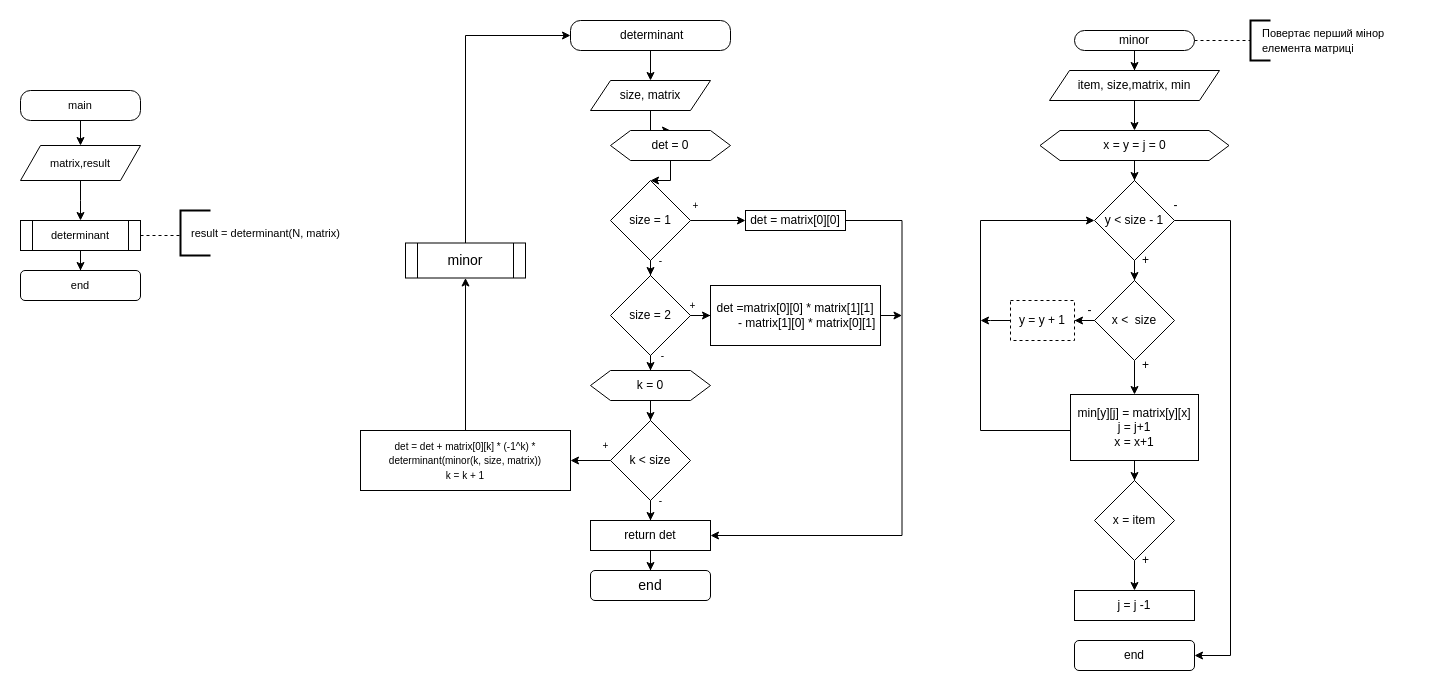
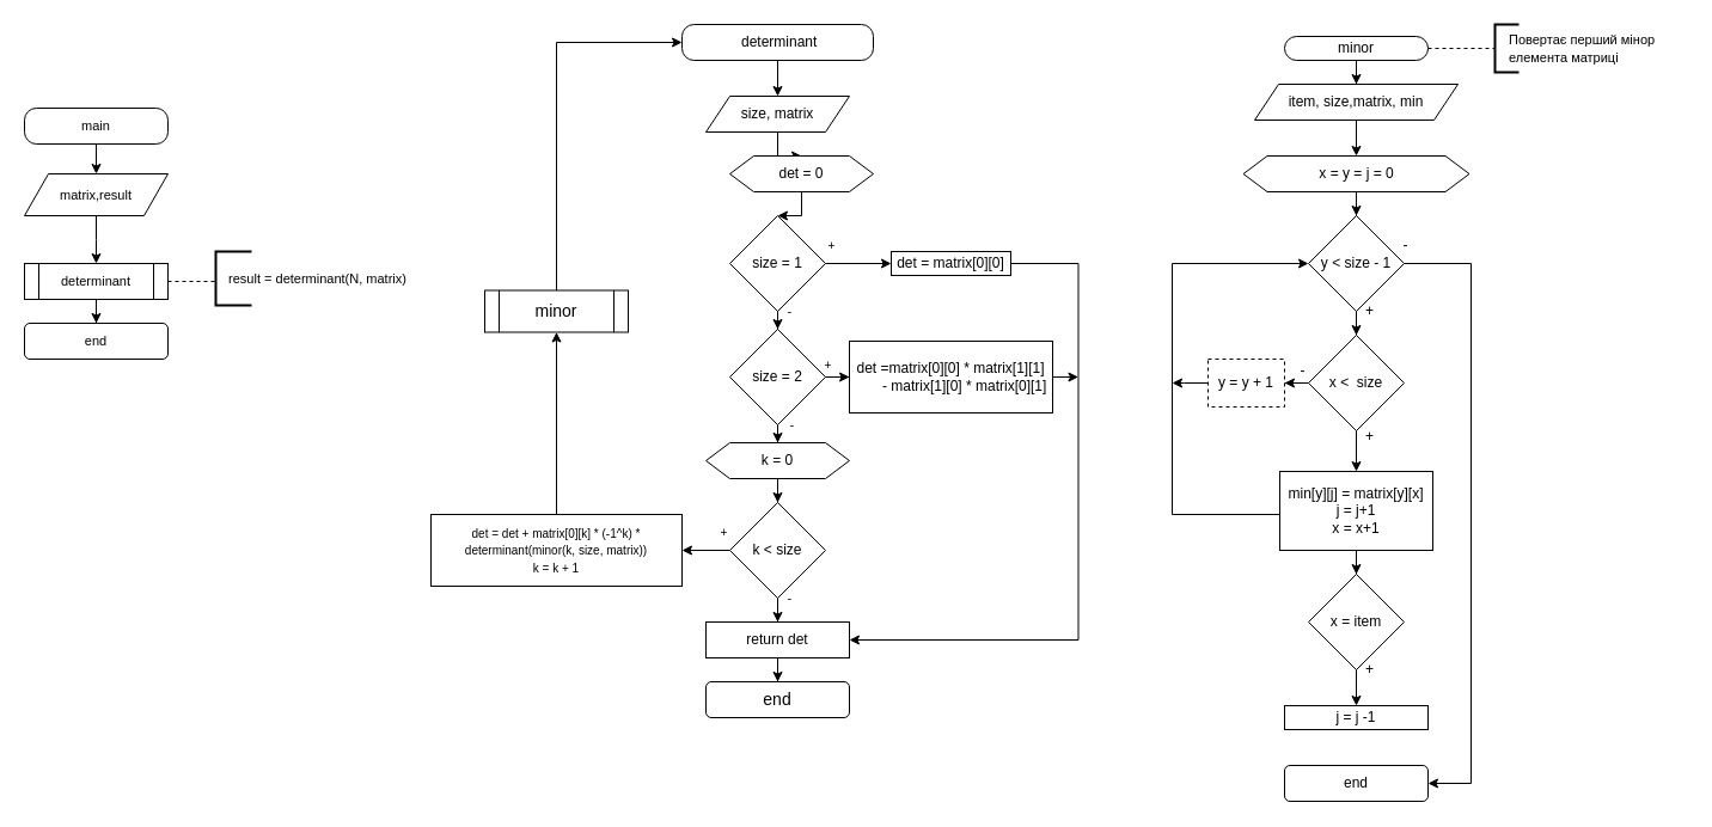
  <mxCell id="0" />
  <mxCell id="1" parent="0" />
  <mxCell id="2" value="" style="edgeStyle=orthogonalEdgeStyle;rounded=0;orthogonalLoop=1;jettySize=auto;html=1;fontFamily=Helvetica;fontSize=12;fontColor=default;" parent="1" source="3" target="13" edge="1"><mxGeometry relative="1" as="geometry" /></mxCell>
  <mxCell id="3" value="minor" style="rounded=1;whiteSpace=wrap;html=1;absoluteArcSize=1;" parent="1" vertex="1"><mxGeometry x="1074" y="30" width="120" height="20" as="geometry" /></mxCell>
  <mxCell id="4" value="" style="edgeStyle=orthogonalEdgeStyle;rounded=0;orthogonalLoop=1;jettySize=auto;html=1;fontFamily=Helvetica;fontSize=12;fontColor=default;" parent="1" source="6" target="9" edge="1"><mxGeometry relative="1" as="geometry" /></mxCell>
  <mxCell id="5" style="edgeStyle=orthogonalEdgeStyle;rounded=0;orthogonalLoop=1;jettySize=auto;html=1;entryX=1;entryY=0.5;entryDx=0;entryDy=0;fontFamily=Helvetica;fontSize=12;fontColor=default;" parent="1" source="6" target="20" edge="1"><mxGeometry relative="1" as="geometry"><Array as="points"><mxPoint x="1230" y="220" /><mxPoint x="1230" y="655" /></Array></mxGeometry></mxCell>
  <mxCell id="6" value="y &amp;lt; size - 1" style="rhombus;whiteSpace=wrap;html=1;rounded=0;allowArrows=1;double=0;noLabel=0;" parent="1" vertex="1"><mxGeometry x="1094" y="180" width="80" height="80" as="geometry" /></mxCell>
  <mxCell id="7" value="" style="edgeStyle=orthogonalEdgeStyle;rounded=0;orthogonalLoop=1;jettySize=auto;html=1;fontFamily=Helvetica;fontSize=12;fontColor=default;" parent="1" source="9" target="27" edge="1"><mxGeometry relative="1" as="geometry" /></mxCell>
  <mxCell id="8" value="" style="edgeStyle=orthogonalEdgeStyle;rounded=0;orthogonalLoop=1;jettySize=auto;html=1;fontFamily=Helvetica;fontSize=12;fontColor=default;" parent="1" source="9" target="16" edge="1"><mxGeometry relative="1" as="geometry" /></mxCell>
  <mxCell id="9" value="x &amp;lt;&amp;nbsp; size" style="rhombus;whiteSpace=wrap;html=1;rounded=0;allowArrows=1;double=0;noLabel=0;" parent="1" vertex="1"><mxGeometry x="1094" y="280" width="80" height="80" as="geometry" /></mxCell>
  <mxCell id="10" value="" style="edgeStyle=orthogonalEdgeStyle;rounded=0;orthogonalLoop=1;jettySize=auto;html=1;" parent="1" source="11" target="6" edge="1"><mxGeometry relative="1" as="geometry" /></mxCell>
  <mxCell id="11" value="&lt;div&gt;x = y = j = 0&lt;br&gt;&lt;/div&gt;" style="shape=hexagon;perimeter=hexagonPerimeter2;whiteSpace=wrap;html=1;fixedSize=1;rounded=0;" parent="1" vertex="1"><mxGeometry x="1039.5" y="130" width="189" height="30" as="geometry" /></mxCell>
  <mxCell id="12" value="" style="edgeStyle=orthogonalEdgeStyle;rounded=0;orthogonalLoop=1;jettySize=auto;html=1;fontFamily=Helvetica;fontSize=12;fontColor=default;" parent="1" source="13" target="11" edge="1"><mxGeometry relative="1" as="geometry" /></mxCell>
  <mxCell id="13" value="item, size,matrix, min" style="shape=parallelogram;perimeter=parallelogramPerimeter;whiteSpace=wrap;html=1;fixedSize=1;rounded=0;strokeColor=default;fontFamily=Helvetica;fontSize=12;fontColor=default;fillColor=default;" parent="1" vertex="1"><mxGeometry x="1049" y="70" width="170" height="30" as="geometry" /></mxCell>
  <mxCell id="14" style="edgeStyle=orthogonalEdgeStyle;rounded=0;orthogonalLoop=1;jettySize=auto;html=1;entryX=0;entryY=0.5;entryDx=0;entryDy=0;fontFamily=Helvetica;fontSize=12;fontColor=default;" parent="1" source="16" target="6" edge="1"><mxGeometry relative="1" as="geometry"><Array as="points"><mxPoint x="980" y="430" /><mxPoint x="980" y="220" /></Array></mxGeometry></mxCell>
  <mxCell id="15" value="" style="edgeStyle=orthogonalEdgeStyle;rounded=0;orthogonalLoop=1;jettySize=auto;html=1;fontFamily=Helvetica;fontSize=12;fontColor=default;entryX=0.5;entryY=0;entryDx=0;entryDy=0;" parent="1" source="16" target="18" edge="1"><mxGeometry relative="1" as="geometry" /></mxCell>
  <mxCell id="16" value="&lt;div&gt;min[y][j] = matrix[y][x]&lt;/div&gt;&lt;div&gt;j = j+1&lt;br&gt;&lt;/div&gt;&lt;div&gt;x = x+1&lt;br&gt;&lt;/div&gt;" style="rounded=0;whiteSpace=wrap;html=1;strokeColor=default;fontFamily=Helvetica;fontSize=12;fontColor=default;fillColor=default;" parent="1" vertex="1"><mxGeometry x="1070" y="394" width="128" height="66" as="geometry" /></mxCell>
  <mxCell id="17" value="" style="edgeStyle=orthogonalEdgeStyle;rounded=0;orthogonalLoop=1;jettySize=auto;html=1;fontFamily=Helvetica;fontSize=12;fontColor=default;" parent="1" source="18" target="19" edge="1"><mxGeometry relative="1" as="geometry" /></mxCell>
  <mxCell id="18" value="x = item" style="rhombus;whiteSpace=wrap;html=1;rounded=0;strokeColor=default;fontFamily=Helvetica;fontSize=12;fontColor=default;fillColor=default;" parent="1" vertex="1"><mxGeometry x="1094" y="480" width="80" height="80" as="geometry" /></mxCell>
- <mxCell id="19" value="j = j -1" style="whiteSpace=wrap;html=1;rounded=0;" parent="1" vertex="1"><mxGeometry x="1074" y="590" width="120" height="30" as="geometry" /></mxCell>
+ <mxCell id="19" value="j = j -1" style="whiteSpace=wrap;html=1;rounded=0;" parent="1" vertex="1"><mxGeometry x="1074" y="590" width="120" height="20" as="geometry" /></mxCell>
  <mxCell id="20" value="end" style="rounded=1;whiteSpace=wrap;html=1;strokeColor=default;fontFamily=Helvetica;fontSize=12;fontColor=default;fillColor=default;" parent="1" vertex="1"><mxGeometry x="1074" y="640" width="120" height="30" as="geometry" /></mxCell>
  <mxCell id="21" value="-" style="text;html=1;align=center;verticalAlign=middle;resizable=0;points=[];autosize=1;strokeColor=none;fillColor=none;fontSize=12;fontFamily=Helvetica;fontColor=default;rounded=0;" parent="1" vertex="1"><mxGeometry x="1074" y="295" width="30" height="30" as="geometry" /></mxCell>
  <mxCell id="22" value="+" style="text;html=1;align=center;verticalAlign=middle;resizable=0;points=[];autosize=1;strokeColor=none;fillColor=none;fontSize=12;fontFamily=Helvetica;fontColor=default;" parent="1" vertex="1"><mxGeometry x="1130" y="350" width="30" height="30" as="geometry" /></mxCell>
  <mxCell id="23" value="+" style="text;html=1;align=center;verticalAlign=middle;resizable=0;points=[];autosize=1;strokeColor=none;fillColor=none;fontSize=12;fontFamily=Helvetica;fontColor=default;rounded=0;" parent="1" vertex="1"><mxGeometry x="1130" y="245" width="30" height="30" as="geometry" /></mxCell>
  <mxCell id="24" value="-" style="text;html=1;align=center;verticalAlign=middle;resizable=0;points=[];autosize=1;strokeColor=none;fillColor=none;fontSize=12;fontFamily=Helvetica;fontColor=default;" parent="1" vertex="1"><mxGeometry x="1160" y="190" width="30" height="30" as="geometry" /></mxCell>
  <mxCell id="25" value="+" style="text;html=1;align=center;verticalAlign=middle;resizable=0;points=[];autosize=1;strokeColor=none;fillColor=none;fontSize=12;fontFamily=Helvetica;fontColor=default;" parent="1" vertex="1"><mxGeometry x="1130" y="545" width="30" height="30" as="geometry" /></mxCell>
  <mxCell id="26" style="edgeStyle=orthogonalEdgeStyle;rounded=0;orthogonalLoop=1;jettySize=auto;html=1;fontFamily=Helvetica;fontSize=12;fontColor=default;" parent="1" source="27" edge="1"><mxGeometry relative="1" as="geometry"><mxPoint x="980" y="320" as="targetPoint" /></mxGeometry></mxCell>
  <mxCell id="27" value="y = y + 1" style="rounded=0;whiteSpace=wrap;html=1;strokeColor=default;fontFamily=Helvetica;fontSize=12;fontColor=default;fillColor=default;dashed=1;" parent="1" vertex="1"><mxGeometry x="1010" y="300" width="64" height="40" as="geometry" /></mxCell>
  <mxCell id="28" value="" style="endArrow=none;dashed=1;html=1;rounded=0;fontFamily=Helvetica;fontSize=12;fontColor=default;" parent="1" edge="1"><mxGeometry width="50" height="50" relative="1" as="geometry"><mxPoint x="1194" y="40" as="sourcePoint" /><mxPoint x="1250" y="40" as="targetPoint" /></mxGeometry></mxCell>
  <mxCell id="29" value="" style="strokeWidth=2;html=1;shape=mxgraph.flowchart.annotation_1;align=left;pointerEvents=1;rounded=0;strokeColor=default;fontFamily=Helvetica;fontSize=12;fontColor=default;fillColor=default;" parent="1" vertex="1"><mxGeometry x="1250" y="20" width="20" height="40" as="geometry" /></mxCell>
  <mxCell id="30" value="&lt;div align=&quot;left&quot;&gt;&lt;font style=&quot;font-size: 11px;&quot;&gt;Повертає перший мінор &lt;br&gt;&lt;/font&gt;&lt;/div&gt;&lt;div align=&quot;left&quot;&gt;&lt;font style=&quot;font-size: 11px;&quot;&gt;елемента матриці&lt;/font&gt;&lt;/div&gt;" style="text;html=1;align=left;verticalAlign=middle;resizable=0;points=[];autosize=1;strokeColor=none;fillColor=none;fontSize=12;fontFamily=Helvetica;fontColor=default;" parent="1" vertex="1"><mxGeometry x="1260" y="20" width="150" height="40" as="geometry" /></mxCell>
  <mxCell id="31" value="" style="edgeStyle=orthogonalEdgeStyle;rounded=0;orthogonalLoop=1;jettySize=auto;html=1;" edge="1" parent="1" source="32" target="34"><mxGeometry relative="1" as="geometry" /></mxCell>
  <mxCell id="32" value="&amp;nbsp;determinant" style="rounded=1;whiteSpace=wrap;html=1;absoluteArcSize=1;" vertex="1" parent="1"><mxGeometry x="570" y="20" width="160" height="30" as="geometry" /></mxCell>
  <mxCell id="33" value="" style="edgeStyle=orthogonalEdgeStyle;rounded=0;orthogonalLoop=1;jettySize=auto;html=1;" edge="1" parent="1" source="34" target="36"><mxGeometry relative="1" as="geometry" /></mxCell>
  <mxCell id="34" value="size, matrix" style="shape=parallelogram;perimeter=parallelogramPerimeter;whiteSpace=wrap;html=1;fixedSize=1;rounded=0;" vertex="1" parent="1"><mxGeometry x="590" y="80" width="120" height="30" as="geometry" /></mxCell>
  <mxCell id="35" value="" style="edgeStyle=orthogonalEdgeStyle;rounded=0;orthogonalLoop=1;jettySize=auto;html=1;" edge="1" parent="1" source="36" target="39"><mxGeometry relative="1" as="geometry" /></mxCell>
  <mxCell id="36" value="det = 0" style="shape=hexagon;perimeter=hexagonPerimeter2;whiteSpace=wrap;html=1;fixedSize=1;rounded=0;" vertex="1" parent="1"><mxGeometry x="610" y="130" width="120" height="30" as="geometry" /></mxCell>
  <mxCell id="37" value="" style="edgeStyle=orthogonalEdgeStyle;rounded=0;orthogonalLoop=1;jettySize=auto;html=1;" edge="1" parent="1" source="39" target="41"><mxGeometry relative="1" as="geometry" /></mxCell>
  <mxCell id="38" value="" style="edgeStyle=orthogonalEdgeStyle;rounded=0;orthogonalLoop=1;jettySize=auto;html=1;" edge="1" parent="1" source="39" target="44"><mxGeometry relative="1" as="geometry" /></mxCell>
  <mxCell id="39" value="size = 1" style="rhombus;whiteSpace=wrap;html=1;rounded=0;" vertex="1" parent="1"><mxGeometry x="610" y="180" width="80" height="80" as="geometry" /></mxCell>
  <mxCell id="40" style="edgeStyle=orthogonalEdgeStyle;rounded=0;orthogonalLoop=1;jettySize=auto;html=1;entryX=1;entryY=0.5;entryDx=0;entryDy=0;fontSize=10;" edge="1" parent="1" source="41" target="55"><mxGeometry relative="1" as="geometry"><Array as="points"><mxPoint x="901.5" y="220" /><mxPoint x="901.5" y="535" /></Array></mxGeometry></mxCell>
  <mxCell id="41" value="det = matrix[0][0]" style="rounded=0;whiteSpace=wrap;html=1;" vertex="1" parent="1"><mxGeometry x="745" y="210" width="100" height="20" as="geometry" /></mxCell>
  <mxCell id="42" value="" style="edgeStyle=orthogonalEdgeStyle;rounded=0;orthogonalLoop=1;jettySize=auto;html=1;" edge="1" parent="1" source="44" target="46"><mxGeometry relative="1" as="geometry" /></mxCell>
  <mxCell id="43" value="" style="edgeStyle=orthogonalEdgeStyle;rounded=0;orthogonalLoop=1;jettySize=auto;html=1;" edge="1" parent="1" source="44" target="48"><mxGeometry relative="1" as="geometry" /></mxCell>
  <mxCell id="44" value="size = 2" style="rhombus;whiteSpace=wrap;html=1;rounded=0;" vertex="1" parent="1"><mxGeometry x="610" y="275" width="80" height="80" as="geometry" /></mxCell>
  <mxCell id="45" style="edgeStyle=orthogonalEdgeStyle;rounded=0;orthogonalLoop=1;jettySize=auto;html=1;fontSize=10;" edge="1" parent="1" source="46"><mxGeometry relative="1" as="geometry"><mxPoint x="901.5" y="315" as="targetPoint" /></mxGeometry></mxCell>
  <mxCell id="46" value="&lt;div&gt;det =matrix[0][0] * matrix[1][1]&lt;/div&gt;&lt;div&gt;&amp;nbsp;&amp;nbsp;&amp;nbsp;&amp;nbsp;&amp;nbsp;&amp;nbsp; - matrix[1][0] * matrix[0][1]&lt;br&gt;&lt;/div&gt;" style="rounded=0;whiteSpace=wrap;html=1;" vertex="1" parent="1"><mxGeometry x="710" y="285" width="170" height="60" as="geometry" /></mxCell>
  <mxCell id="47" value="" style="edgeStyle=orthogonalEdgeStyle;rounded=0;orthogonalLoop=1;jettySize=auto;html=1;" edge="1" parent="1" source="48" target="51"><mxGeometry relative="1" as="geometry" /></mxCell>
  <mxCell id="48" value="k = 0" style="shape=hexagon;perimeter=hexagonPerimeter2;whiteSpace=wrap;html=1;fixedSize=1;rounded=0;" vertex="1" parent="1"><mxGeometry x="590" y="370" width="120" height="30" as="geometry" /></mxCell>
  <mxCell id="49" value="" style="edgeStyle=orthogonalEdgeStyle;rounded=0;orthogonalLoop=1;jettySize=auto;html=1;" edge="1" parent="1" source="51" target="53"><mxGeometry relative="1" as="geometry" /></mxCell>
  <mxCell id="50" value="" style="edgeStyle=orthogonalEdgeStyle;rounded=0;orthogonalLoop=1;jettySize=auto;html=1;" edge="1" parent="1" source="51" target="55"><mxGeometry relative="1" as="geometry" /></mxCell>
  <mxCell id="51" value="k &amp;lt; size" style="rhombus;whiteSpace=wrap;html=1;rounded=0;" vertex="1" parent="1"><mxGeometry x="610" y="420" width="80" height="80" as="geometry" /></mxCell>
  <mxCell id="52" value="" style="edgeStyle=orthogonalEdgeStyle;rounded=0;orthogonalLoop=1;jettySize=auto;html=1;fontSize=14;" edge="1" parent="1" source="53" target="64"><mxGeometry relative="1" as="geometry" /></mxCell>
  <mxCell id="53" value="&lt;div&gt;&lt;font style=&quot;font-size: 10px;&quot;&gt;det = det + matrix[0][k] * (-1^k) * determinant(minor(k, size, matrix))&lt;br&gt;&lt;/font&gt;&lt;/div&gt;&lt;div&gt;&lt;font style=&quot;font-size: 10px;&quot;&gt;k = k + 1&lt;br&gt;&lt;/font&gt;&lt;/div&gt;" style="rounded=0;whiteSpace=wrap;html=1;" vertex="1" parent="1"><mxGeometry x="360" y="430" width="210" height="60" as="geometry" /></mxCell>
  <mxCell id="54" value="" style="edgeStyle=orthogonalEdgeStyle;rounded=0;orthogonalLoop=1;jettySize=auto;html=1;fontSize=10;" edge="1" parent="1" source="55" target="62"><mxGeometry relative="1" as="geometry" /></mxCell>
  <mxCell id="55" value="&lt;div&gt;return det&lt;/div&gt;" style="whiteSpace=wrap;html=1;rounded=0;" vertex="1" parent="1"><mxGeometry x="590" y="520" width="120" height="30" as="geometry" /></mxCell>
  <mxCell id="56" value="+" style="text;html=1;align=center;verticalAlign=middle;resizable=0;points=[];autosize=1;strokeColor=none;fillColor=none;fontSize=10;" vertex="1" parent="1"><mxGeometry x="680" y="190" width="30" height="30" as="geometry" /></mxCell>
  <mxCell id="57" value="+" style="text;html=1;align=center;verticalAlign=middle;resizable=0;points=[];autosize=1;strokeColor=none;fillColor=none;fontSize=10;" vertex="1" parent="1"><mxGeometry x="677" y="290" width="30" height="30" as="geometry" /></mxCell>
  <mxCell id="58" value="-" style="text;html=1;align=center;verticalAlign=middle;resizable=0;points=[];autosize=1;strokeColor=none;fillColor=none;fontSize=10;" vertex="1" parent="1"><mxGeometry x="647" y="340" width="30" height="30" as="geometry" /></mxCell>
  <mxCell id="59" value="-" style="text;html=1;align=center;verticalAlign=middle;resizable=0;points=[];autosize=1;strokeColor=none;fillColor=none;fontSize=10;" vertex="1" parent="1"><mxGeometry x="645" y="245" width="30" height="30" as="geometry" /></mxCell>
  <mxCell id="60" value="-" style="text;html=1;align=center;verticalAlign=middle;resizable=0;points=[];autosize=1;strokeColor=none;fillColor=none;fontSize=10;" vertex="1" parent="1"><mxGeometry x="645" y="485" width="30" height="30" as="geometry" /></mxCell>
  <mxCell id="61" value="+" style="text;html=1;align=center;verticalAlign=middle;resizable=0;points=[];autosize=1;strokeColor=none;fillColor=none;fontSize=10;" vertex="1" parent="1"><mxGeometry x="590" y="430" width="30" height="30" as="geometry" /></mxCell>
  <mxCell id="62" value="&lt;font style=&quot;font-size: 14px;&quot;&gt;end&lt;/font&gt;" style="rounded=1;whiteSpace=wrap;html=1;fontSize=10;" vertex="1" parent="1"><mxGeometry x="590" y="570" width="120" height="30" as="geometry" /></mxCell>
  <mxCell id="63" style="edgeStyle=orthogonalEdgeStyle;rounded=0;orthogonalLoop=1;jettySize=auto;html=1;entryX=0;entryY=0.5;entryDx=0;entryDy=0;fontSize=14;" edge="1" parent="1" source="64" target="32"><mxGeometry relative="1" as="geometry"><Array as="points"><mxPoint x="465" y="35" /></Array></mxGeometry></mxCell>
  <mxCell id="64" value="minor" style="shape=process;whiteSpace=wrap;html=1;backgroundOutline=1;rounded=0;fontSize=14;" vertex="1" parent="1"><mxGeometry x="405" y="242.5" width="120" height="35" as="geometry" /></mxCell>
  <mxCell id="65" value="" style="edgeStyle=orthogonalEdgeStyle;rounded=0;orthogonalLoop=1;jettySize=auto;html=1;fontFamily=Helvetica;fontSize=11;fontColor=default;" edge="1" parent="1" source="66" target="68"><mxGeometry relative="1" as="geometry" /></mxCell>
  <mxCell id="66" value="main" style="rounded=1;whiteSpace=wrap;html=1;strokeColor=default;fontFamily=Helvetica;fontSize=11;fontColor=default;fillColor=default;fillOpacity=100;absoluteArcSize=1;" vertex="1" parent="1"><mxGeometry x="20" y="90" width="120" height="30" as="geometry" /></mxCell>
  <mxCell id="67" value="" style="edgeStyle=orthogonalEdgeStyle;rounded=0;orthogonalLoop=1;jettySize=auto;html=1;fontFamily=Helvetica;fontSize=11;fontColor=default;" edge="1" parent="1" source="68"><mxGeometry relative="1" as="geometry"><mxPoint x="80" y="220" as="targetPoint" /></mxGeometry></mxCell>
  <mxCell id="68" value="matrix,result" style="shape=parallelogram;perimeter=parallelogramPerimeter;whiteSpace=wrap;html=1;fixedSize=1;rounded=0;strokeColor=default;fontFamily=Helvetica;fontSize=11;fontColor=default;fillColor=default;" vertex="1" parent="1"><mxGeometry x="20" y="145" width="120" height="35" as="geometry" /></mxCell>
  <mxCell id="69" value="" style="edgeStyle=orthogonalEdgeStyle;rounded=0;orthogonalLoop=1;jettySize=auto;html=1;fontFamily=Helvetica;fontSize=11;fontColor=default;" edge="1" parent="1" source="70" target="74"><mxGeometry relative="1" as="geometry" /></mxCell>
  <mxCell id="70" value="determinant" style="shape=process;whiteSpace=wrap;html=1;backgroundOutline=1;rounded=0;strokeColor=default;fontFamily=Helvetica;fontSize=11;fontColor=default;fillColor=default;" vertex="1" parent="1"><mxGeometry x="20" y="220" width="120" height="30" as="geometry" /></mxCell>
  <mxCell id="71" value="" style="endArrow=none;dashed=1;html=1;rounded=0;fontFamily=Helvetica;fontSize=11;fontColor=default;exitX=1;exitY=0.5;exitDx=0;exitDy=0;" edge="1" parent="1" source="70"><mxGeometry width="50" height="50" relative="1" as="geometry"><mxPoint x="190" y="280" as="sourcePoint" /><mxPoint x="180" y="235" as="targetPoint" /></mxGeometry></mxCell>
  <mxCell id="72" value="" style="strokeWidth=2;html=1;shape=mxgraph.flowchart.annotation_1;align=left;pointerEvents=1;rounded=0;strokeColor=default;fontFamily=Helvetica;fontSize=11;fontColor=default;fillColor=default;" vertex="1" parent="1"><mxGeometry x="180" y="210" width="30" height="45" as="geometry" /></mxCell>
  <mxCell id="73" value="result = determinant(N, matrix)" style="text;html=1;align=center;verticalAlign=middle;resizable=0;points=[];autosize=1;strokeColor=none;fillColor=none;fontSize=11;fontFamily=Helvetica;fontColor=default;" vertex="1" parent="1"><mxGeometry x="180" y="217.5" width="170" height="30" as="geometry" /></mxCell>
  <mxCell id="74" value="end" style="rounded=1;whiteSpace=wrap;html=1;strokeColor=default;fontFamily=Helvetica;fontSize=11;fontColor=default;fillColor=default;" vertex="1" parent="1"><mxGeometry x="20" y="270" width="120" height="30" as="geometry" /></mxCell>
